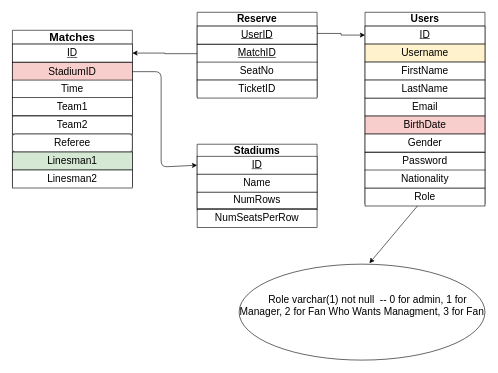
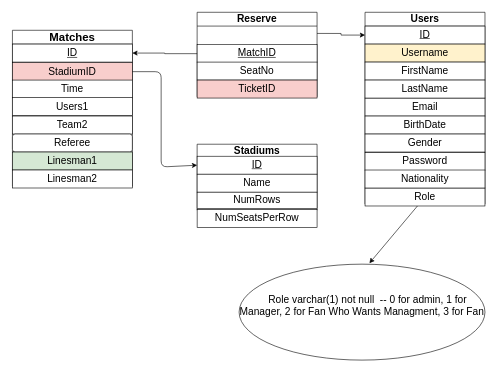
  <mxCell id="0" />
  <mxCell id="1" parent="0" />
  <mxCell id="2" value="" style="group" parent="1" vertex="1" connectable="0"><mxGeometry x="20" y="50" width="200" height="263" as="geometry" /></mxCell>
  <mxCell id="3" value="&lt;font style=&quot;font-size: 19px&quot;&gt;Matches&lt;br&gt;&lt;/font&gt;" style="swimlane;whiteSpace=wrap;html=1;" parent="2" vertex="1"><mxGeometry width="200" height="260" as="geometry" /></mxCell>
  <mxCell id="4" value="&lt;font style=&quot;font-size: 17px;&quot;&gt;&lt;u&gt;ID&lt;/u&gt;&lt;/font&gt;" style="whiteSpace=wrap;html=1;fontSize=19;" parent="3" vertex="1"><mxGeometry y="23" width="200" height="30" as="geometry" /></mxCell>
  <mxCell id="5" value="&lt;font style=&quot;font-size: 17px&quot;&gt;StadiumID&lt;/font&gt;" style="whiteSpace=wrap;html=1;fontSize=19;fillColor=#f8cecc;" parent="2" vertex="1"><mxGeometry y="54" width="200" height="30" as="geometry" /></mxCell>
  <mxCell id="6" value="&lt;font style=&quot;font-size: 17px&quot;&gt;Time&lt;br&gt;&lt;/font&gt;" style="whiteSpace=wrap;html=1;fontSize=19;" parent="2" vertex="1"><mxGeometry y="83" width="200" height="30" as="geometry" /></mxCell>
- <mxCell id="7" value="&lt;font style=&quot;font-size: 17px;&quot;&gt;Team1&lt;/font&gt;" style="whiteSpace=wrap;html=1;fontSize=19;" parent="2" vertex="1"><mxGeometry y="112" width="200" height="30" as="geometry" /></mxCell>
+ <mxCell id="7" value="&lt;font style=&quot;font-size: 17px;&quot;&gt;Users1&lt;/font&gt;" style="whiteSpace=wrap;html=1;fontSize=19;" parent="2" vertex="1"><mxGeometry y="112" width="200" height="30" as="geometry" /></mxCell>
  <mxCell id="8" value="&lt;font style=&quot;font-size: 17px;&quot;&gt;Team2&lt;/font&gt;" style="whiteSpace=wrap;html=1;fontSize=19;" parent="2" vertex="1"><mxGeometry y="143" width="200" height="30" as="geometry" /></mxCell>
  <mxCell id="9" value="&lt;span style=&quot;font-size: 17px;&quot;&gt;Referee&lt;/span&gt;" style="whiteSpace=wrap;html=1;fontSize=19;rounded=1;" parent="2" vertex="1"><mxGeometry y="173" width="200" height="30" as="geometry" /></mxCell>
  <mxCell id="10" value="&lt;font style=&quot;font-size: 17px;&quot;&gt;Linesman1&lt;/font&gt;" style="whiteSpace=wrap;html=1;fontSize=19;fillColor=#d5e8d4;" parent="2" vertex="1"><mxGeometry y="203" width="200" height="30" as="geometry" /></mxCell>
  <mxCell id="11" value="&lt;font style=&quot;font-size: 17px;&quot;&gt;Linesman2&lt;/font&gt;" style="whiteSpace=wrap;html=1;fontSize=19;" parent="2" vertex="1"><mxGeometry y="233" width="200" height="30" as="geometry" /></mxCell>
  <mxCell id="12" value="" style="group" parent="1" vertex="1" connectable="0"><mxGeometry x="328" y="20" width="200" height="143" as="geometry" /></mxCell>
  <mxCell id="13" value="Reserve" style="swimlane;whiteSpace=wrap;html=1;fontSize=17;" parent="12" vertex="1"><mxGeometry width="200" height="141" as="geometry" /></mxCell>
- <mxCell id="14" value="&lt;u&gt;UserID&lt;br&gt;&lt;/u&gt;" style="whiteSpace=wrap;html=1;fontSize=17;" parent="13" vertex="1"><mxGeometry y="23" width="200" height="30" as="geometry" /></mxCell>
  <mxCell id="15" value="&lt;u&gt;MatchID&lt;/u&gt;" style="whiteSpace=wrap;html=1;fontSize=17;" parent="13" vertex="1"><mxGeometry y="54" width="200" height="30" as="geometry" /></mxCell>
  <mxCell id="16" value="SeatNo" style="whiteSpace=wrap;html=1;fontSize=17;" parent="13" vertex="1"><mxGeometry y="83" width="200" height="30" as="geometry" /></mxCell>
- <mxCell id="17" value="TicketID" style="whiteSpace=wrap;html=1;fontSize=17;" parent="12" vertex="1"><mxGeometry y="113" width="200" height="30" as="geometry" /></mxCell>
+ <mxCell id="17" value="TicketID" style="whiteSpace=wrap;html=1;fontSize=17;fillColor=#f8cecc;" parent="12" vertex="1"><mxGeometry y="113" width="200" height="30" as="geometry" /></mxCell>
  <mxCell id="18" style="edgeStyle=orthogonalEdgeStyle;rounded=0;orthogonalLoop=1;jettySize=auto;html=1;exitX=0;exitY=0.5;exitDx=0;exitDy=0;fontSize=17;entryX=1;entryY=0.5;entryDx=0;entryDy=0;" parent="1" source="15" target="4" edge="1"><mxGeometry relative="1" as="geometry"><mxPoint x="258" y="105" as="targetPoint" /></mxGeometry></mxCell>
  <mxCell id="19" style="edgeStyle=orthogonalEdgeStyle;rounded=0;orthogonalLoop=1;jettySize=auto;html=1;exitX=1;exitY=0.25;exitDx=0;exitDy=0;entryX=0;entryY=0.5;entryDx=0;entryDy=0;fontSize=17;" parent="1" source="13" target="23" edge="1"><mxGeometry relative="1" as="geometry" /></mxCell>
  <mxCell id="20" value="" style="group" vertex="1" connectable="0" parent="1"><mxGeometry x="608" y="20" width="200" height="354" as="geometry" /></mxCell>
  <mxCell id="21" value="" style="group" vertex="1" connectable="0" parent="20"><mxGeometry width="200" height="354" as="geometry" /></mxCell>
  <mxCell id="22" value="Users" style="swimlane;whiteSpace=wrap;html=1;fontSize=17;" parent="21" vertex="1"><mxGeometry width="200" height="320" as="geometry" /></mxCell>
  <mxCell id="23" value="&lt;u&gt;ID&lt;/u&gt;" style="rounded=0;whiteSpace=wrap;html=1;fontSize=17;" parent="22" vertex="1"><mxGeometry y="23" width="200" height="30" as="geometry" /></mxCell>
  <mxCell id="24" value="Email" style="rounded=0;whiteSpace=wrap;html=1;fontSize=17;" parent="22" vertex="1"><mxGeometry y="143" width="200" height="30" as="geometry" /></mxCell>
  <mxCell id="25" value="Password" style="rounded=0;whiteSpace=wrap;html=1;fontSize=17;" parent="22" vertex="1"><mxGeometry y="234" width="200" height="30" as="geometry" /></mxCell>
  <mxCell id="26" value="Role" style="rounded=0;whiteSpace=wrap;html=1;fontSize=17;" parent="21" vertex="1"><mxGeometry y="293" width="200" height="30" as="geometry" /></mxCell>
  <mxCell id="27" value="" style="group" vertex="1" connectable="0" parent="20"><mxGeometry y="53" width="200" height="240" as="geometry" /></mxCell>
  <mxCell id="28" value="Username" style="rounded=0;whiteSpace=wrap;html=1;fontSize=17;fillColor=#fff2cc;" parent="27" vertex="1"><mxGeometry width="200" height="30" as="geometry" /></mxCell>
  <mxCell id="29" value="FirstName" style="rounded=0;whiteSpace=wrap;html=1;fontSize=17;" parent="27" vertex="1"><mxGeometry y="30" width="200" height="30" as="geometry" /></mxCell>
  <mxCell id="30" value="LastName" style="rounded=0;whiteSpace=wrap;html=1;fontSize=17;" parent="27" vertex="1"><mxGeometry y="60" width="200" height="30" as="geometry" /></mxCell>
- <mxCell id="31" value="BirthDate" style="rounded=0;whiteSpace=wrap;html=1;fontSize=17;fillColor=#f8cecc;" parent="27" vertex="1"><mxGeometry y="120" width="200" height="30" as="geometry" /></mxCell>
+ <mxCell id="31" value="BirthDate" style="rounded=0;whiteSpace=wrap;html=1;fontSize=17;" parent="27" vertex="1"><mxGeometry y="120" width="200" height="30" as="geometry" /></mxCell>
  <mxCell id="32" value="Gender" style="rounded=0;whiteSpace=wrap;html=1;fontSize=17;" parent="27" vertex="1"><mxGeometry y="150" width="200" height="30" as="geometry" /></mxCell>
  <mxCell id="33" value="Nationality" style="rounded=0;whiteSpace=wrap;html=1;fontSize=17;" parent="27" vertex="1"><mxGeometry y="210" width="200" height="30" as="geometry" /></mxCell>
  <mxCell id="34" value="" style="edgeStyle=none;html=1;fontSize=17;entryX=0;entryY=0.5;entryDx=0;entryDy=0;" edge="1" parent="1" source="5" target="40"><mxGeometry relative="1" as="geometry"><Array as="points"><mxPoint x="268" y="119" /><mxPoint x="268" y="278" /></Array></mxGeometry></mxCell>
  <mxCell id="35" value="" style="group" vertex="1" connectable="0" parent="1"><mxGeometry x="308" y="240" width="220" height="140" as="geometry" /></mxCell>
  <mxCell id="36" value="" style="group" vertex="1" connectable="0" parent="35"><mxGeometry width="220" height="140" as="geometry" /></mxCell>
  <mxCell id="37" value="" style="group" vertex="1" connectable="0" parent="36"><mxGeometry width="220" height="140" as="geometry" /></mxCell>
  <mxCell id="38" value="" style="group" parent="37" vertex="1" connectable="0"><mxGeometry width="210" height="110" as="geometry" /></mxCell>
  <mxCell id="39" value="Stadiums" style="swimlane;whiteSpace=wrap;html=1;fontSize=17;container=0;" parent="38" vertex="1"><mxGeometry x="20" width="200" height="110" as="geometry" /></mxCell>
  <mxCell id="40" value="&lt;u&gt;ID&lt;/u&gt;" style="whiteSpace=wrap;html=1;fontSize=17;" parent="39" vertex="1"><mxGeometry y="20" width="200" height="30" as="geometry" /></mxCell>
  <mxCell id="41" value="Name" style="whiteSpace=wrap;html=1;fontSize=17;" vertex="1" parent="39"><mxGeometry y="50" width="200" height="30" as="geometry" /></mxCell>
  <mxCell id="42" value="NumRows" style="whiteSpace=wrap;html=1;fontSize=17;" parent="39" vertex="1"><mxGeometry y="80" width="200" height="27" as="geometry" /></mxCell>
  <mxCell id="43" value="NumSeatsPerRow" style="whiteSpace=wrap;html=1;fontSize=17;" parent="37" vertex="1"><mxGeometry x="20" y="109" width="200" height="30" as="geometry" /></mxCell>
  <mxCell id="44" value="&lt;div&gt;&amp;nbsp; &amp;nbsp; Role varchar(1) not null&amp;nbsp; -- 0 for admin, 1 for Manager, 2 for Fan Who Wants Managment, 3 for Fan&lt;/div&gt;&lt;div&gt;&lt;br&gt;&lt;/div&gt;" style="ellipse;whiteSpace=wrap;html=1;fontSize=17;" vertex="1" parent="1"><mxGeometry x="398" y="440" width="410" height="160" as="geometry" /></mxCell>
  <mxCell id="45" style="edgeStyle=none;html=1;entryX=0.53;entryY=-0.01;entryDx=0;entryDy=0;entryPerimeter=0;fontSize=17;" edge="1" parent="1" source="26" target="44"><mxGeometry relative="1" as="geometry" /></mxCell>
